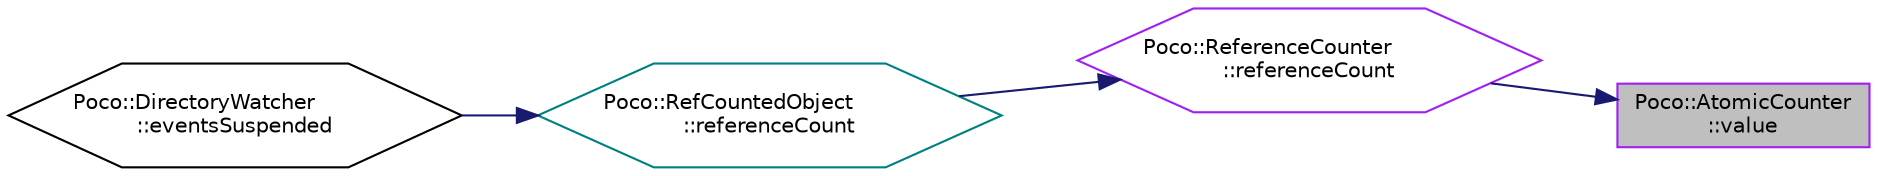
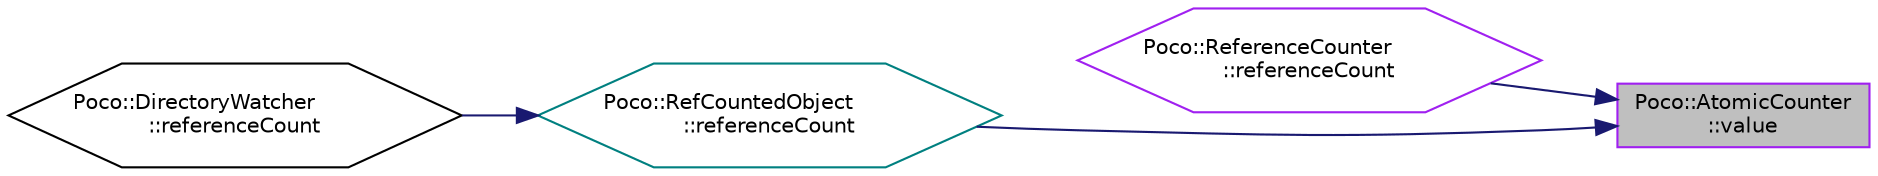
  digraph {
    rankdir=RL
    node [color=purple fillcolor=white fontname=Helvetica fontsize=10 shape=hexagon style=filled]
    edge [color=midnightblue dir=back fontname=Helvetica fontsize=10 labelfontname=Helvetica labelfontsize=10 style=solid]
    n1 [fillcolor=grey75 fontcolor=black height=0.2 label="Poco::AtomicCounter\l::value" shape=box width=0.4]
    n2 [height=0.2 label="Poco::ReferenceCounter\l::referenceCount" width=0.4]
    n3 [color=teal height=0.2 label="Poco::RefCountedObject\l::referenceCount" width=0.4]
-   n4 [color=black height=0.2 label="Poco::DirectoryWatcher\l::eventsSuspended" width=0.4]
+   n4 [color=black height=0.2 label="Poco::DirectoryWatcher\l::referenceCount" width=0.4]
    n1 -> n2
-   n2 -> n3
+   n1 -> n3
    n3 -> n4
  }
